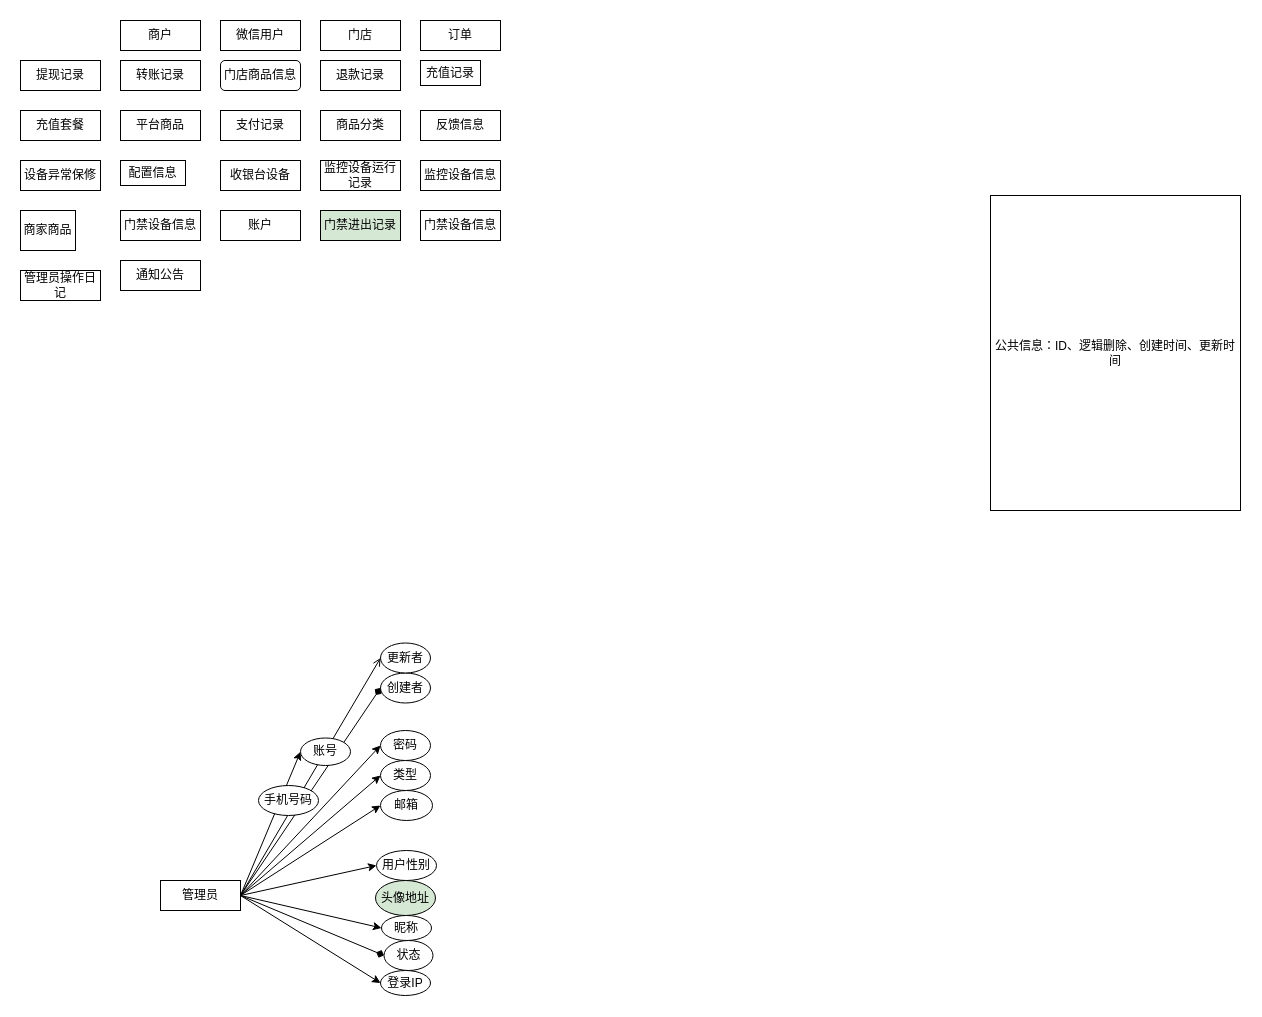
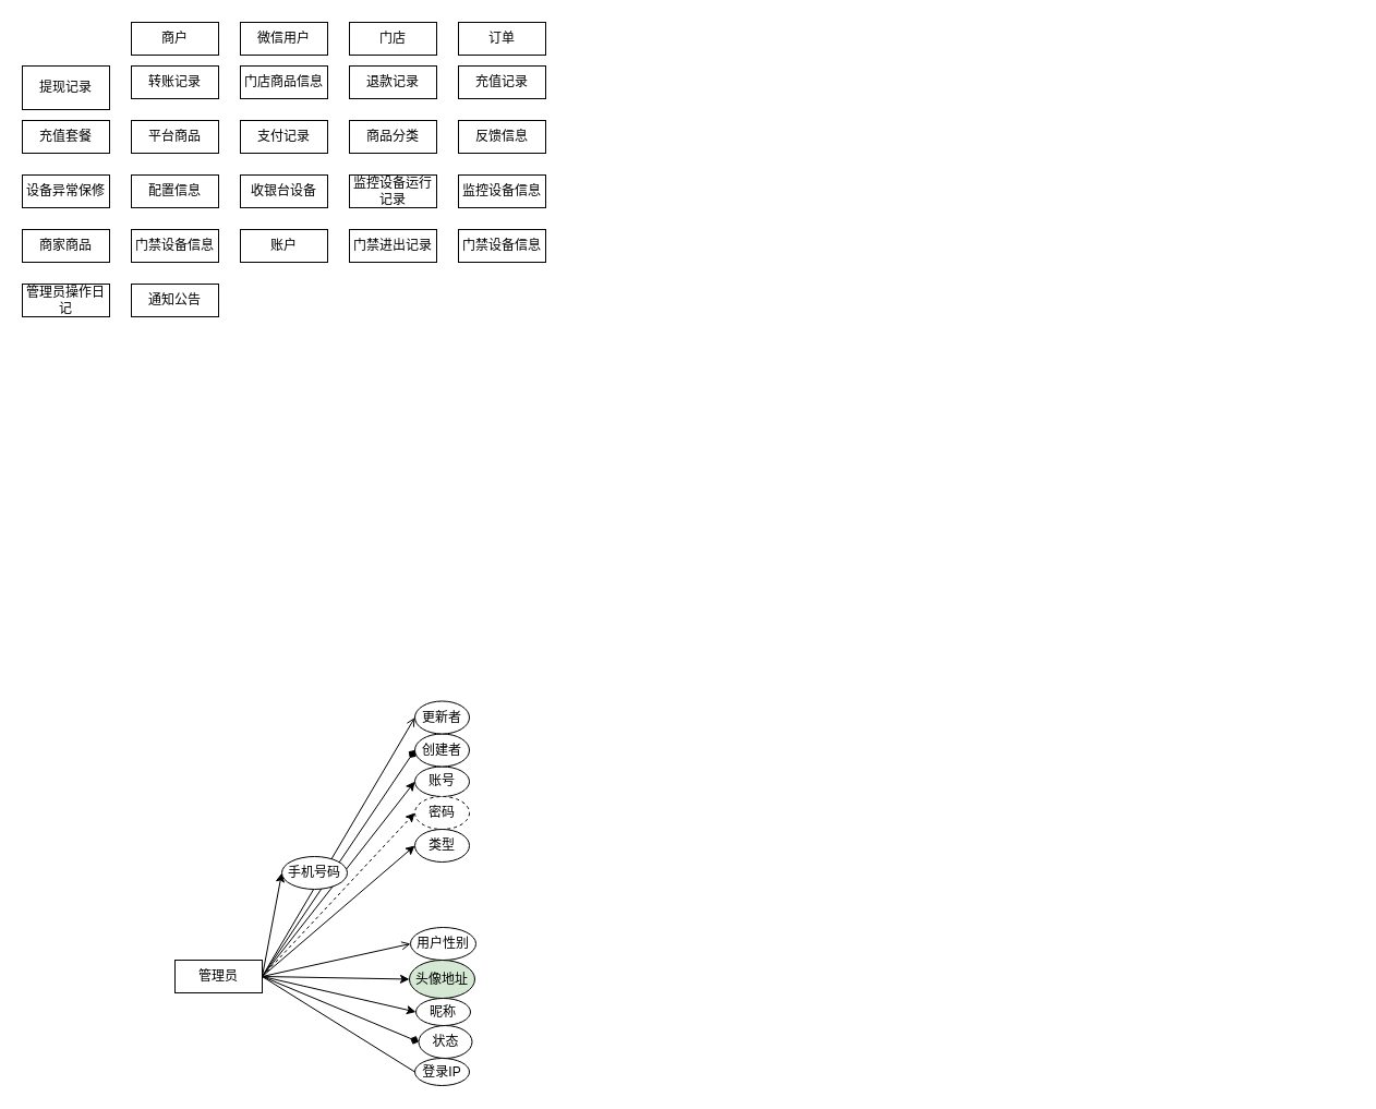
  <mxCell id="0" />
  <mxCell id="1" parent="0" />
  <mxCell id="2" style="edgeStyle=none;rounded=0;orthogonalLoop=1;jettySize=auto;html=1;exitX=1;exitY=0.5;exitDx=0;exitDy=0;entryX=0;entryY=0.5;entryDx=0;entryDy=0;endArrow=open;" edge="1" parent="1" source="14" target="53"><mxGeometry relative="1" as="geometry" /></mxCell>
  <mxCell id="3" style="edgeStyle=none;rounded=0;orthogonalLoop=1;jettySize=auto;html=1;exitX=1;exitY=0.5;exitDx=0;exitDy=0;entryX=0;entryY=0.5;entryDx=0;entryDy=0;endArrow=diamond;" edge="1" parent="1" source="14" target="52"><mxGeometry relative="1" as="geometry" /></mxCell>
  <mxCell id="4" style="edgeStyle=none;rounded=0;orthogonalLoop=1;jettySize=auto;html=1;exitX=1;exitY=0.5;exitDx=0;exitDy=0;entryX=0;entryY=0.5;entryDx=0;entryDy=0;" edge="1" parent="1" source="14" target="41"><mxGeometry relative="1" as="geometry" /></mxCell>
- <mxCell id="5" style="edgeStyle=none;rounded=0;orthogonalLoop=1;jettySize=auto;html=1;exitX=1;exitY=0.5;exitDx=0;exitDy=0;entryX=0;entryY=0.5;entryDx=0;entryDy=0;" edge="1" parent="1" source="14" target="43"><mxGeometry relative="1" as="geometry" /></mxCell>
+ <mxCell id="5" style="edgeStyle=none;rounded=0;orthogonalLoop=1;jettySize=auto;html=1;exitX=1;exitY=0.5;exitDx=0;exitDy=0;entryX=0;entryY=0.5;entryDx=0;entryDy=0;dashed=1;" edge="1" parent="1" source="14" target="43"><mxGeometry relative="1" as="geometry" /></mxCell>
  <mxCell id="6" style="edgeStyle=none;rounded=0;orthogonalLoop=1;jettySize=auto;html=1;exitX=1;exitY=0.5;exitDx=0;exitDy=0;entryX=0;entryY=0.5;entryDx=0;entryDy=0;" edge="1" parent="1" source="14" target="44"><mxGeometry relative="1" as="geometry" /></mxCell>
- <mxCell id="7" style="edgeStyle=none;rounded=0;orthogonalLoop=1;jettySize=auto;html=1;exitX=1;exitY=0.5;exitDx=0;exitDy=0;entryX=0;entryY=0.5;entryDx=0;entryDy=0;" edge="1" parent="1" source="14" target="45"><mxGeometry relative="1" as="geometry" /></mxCell>
- <mxCell id="9" style="edgeStyle=none;rounded=0;orthogonalLoop=1;jettySize=auto;html=1;exitX=1;exitY=0.5;exitDx=0;exitDy=0;entryX=0;entryY=0.5;entryDx=0;entryDy=0;" edge="1" parent="1" source="14" target="47"><mxGeometry relative="1" as="geometry" /></mxCell>
+ <mxCell id="8" style="edgeStyle=none;rounded=0;orthogonalLoop=1;jettySize=auto;html=1;exitX=1;exitY=0.5;exitDx=0;exitDy=0;entryX=0;entryY=0.5;entryDx=0;entryDy=0;" edge="1" parent="1" source="14" target="46"><mxGeometry relative="1" as="geometry" /></mxCell>
+ <mxCell id="9" style="edgeStyle=none;rounded=0;orthogonalLoop=1;jettySize=auto;html=1;exitX=1;exitY=0.5;exitDx=0;exitDy=0;entryX=0;entryY=0.5;entryDx=0;entryDy=0;endArrow=open;" edge="1" parent="1" source="14" target="47"><mxGeometry relative="1" as="geometry" /></mxCell>
+ <mxCell id="10" style="edgeStyle=none;rounded=0;orthogonalLoop=1;jettySize=auto;html=1;exitX=1;exitY=0.5;exitDx=0;exitDy=0;entryX=0;entryY=0.5;entryDx=0;entryDy=0;" edge="1" parent="1" source="14" target="48"><mxGeometry relative="1" as="geometry" /></mxCell>
  <mxCell id="11" style="edgeStyle=none;rounded=0;orthogonalLoop=1;jettySize=auto;html=1;exitX=1;exitY=0.5;exitDx=0;exitDy=0;entryX=0;entryY=0.5;entryDx=0;entryDy=0;" edge="1" parent="1" source="14" target="49"><mxGeometry relative="1" as="geometry" /></mxCell>
  <mxCell id="12" style="edgeStyle=none;rounded=0;orthogonalLoop=1;jettySize=auto;html=1;exitX=1;exitY=0.5;exitDx=0;exitDy=0;entryX=0;entryY=0.5;entryDx=0;entryDy=0;endArrow=diamond;" edge="1" parent="1" source="14" target="50"><mxGeometry relative="1" as="geometry" /></mxCell>
- <mxCell id="13" style="edgeStyle=none;rounded=0;orthogonalLoop=1;jettySize=auto;html=1;exitX=1;exitY=0.5;exitDx=0;exitDy=0;entryX=0;entryY=0.5;entryDx=0;entryDy=0;" edge="1" parent="1" source="14" target="51"><mxGeometry relative="1" as="geometry" /></mxCell>
+ <mxCell id="13" style="edgeStyle=none;rounded=0;orthogonalLoop=1;jettySize=auto;html=1;exitX=1;exitY=0.5;exitDx=0;exitDy=0;entryX=0;entryY=0.5;entryDx=0;entryDy=0;endArrow=none;" edge="1" parent="1" source="14" target="51"><mxGeometry relative="1" as="geometry" /></mxCell>
  <mxCell id="14" value="管理员" style="rounded=0;whiteSpace=wrap;html=1;" vertex="1" parent="1"><mxGeometry x="160" y="880" width="80" height="30" as="geometry" /></mxCell>
  <mxCell id="15" value="商户" style="rounded=0;whiteSpace=wrap;html=1;" vertex="1" parent="1"><mxGeometry x="120" y="20" width="80" height="30" as="geometry" /></mxCell>
  <mxCell id="16" value="微信用户" style="rounded=0;whiteSpace=wrap;html=1;" vertex="1" parent="1"><mxGeometry x="220" y="20" width="80" height="30" as="geometry" /></mxCell>
  <mxCell id="17" value="门店" style="rounded=0;whiteSpace=wrap;html=1;" vertex="1" parent="1"><mxGeometry x="320" y="20" width="80" height="30" as="geometry" /></mxCell>
  <mxCell id="18" value="订单" style="rounded=0;whiteSpace=wrap;html=1;" vertex="1" parent="1"><mxGeometry x="420" y="20" width="80" height="30" as="geometry" /></mxCell>
- <mxCell id="19" value="提现记录" style="rounded=0;whiteSpace=wrap;html=1;" vertex="1" parent="1"><mxGeometry x="20" y="60" width="80" height="30" as="geometry" /></mxCell>
+ <mxCell id="19" value="提现记录" style="rounded=0;whiteSpace=wrap;html=1;" vertex="1" parent="1"><mxGeometry x="20" y="60" width="80" height="40" as="geometry" /></mxCell>
  <mxCell id="20" value="转账记录" style="rounded=0;whiteSpace=wrap;html=1;" vertex="1" parent="1"><mxGeometry x="120" y="60" width="80" height="30" as="geometry" /></mxCell>
- <mxCell id="21" value="门店商品信息" style="whiteSpace=wrap;html=1;rounded=1;" vertex="1" parent="1"><mxGeometry x="220" y="60" width="80" height="30" as="geometry" /></mxCell>
+ <mxCell id="21" value="门店商品信息" style="rounded=0;whiteSpace=wrap;html=1;" vertex="1" parent="1"><mxGeometry x="220" y="60" width="80" height="30" as="geometry" /></mxCell>
  <mxCell id="22" value="退款记录" style="rounded=0;whiteSpace=wrap;html=1;" vertex="1" parent="1"><mxGeometry x="320" y="60" width="80" height="30" as="geometry" /></mxCell>
- <mxCell id="23" value="充值记录" style="rounded=0;whiteSpace=wrap;html=1;" vertex="1" parent="1"><mxGeometry x="420" y="60" width="60" height="25" as="geometry" /></mxCell>
+ <mxCell id="23" value="充值记录" style="rounded=0;whiteSpace=wrap;html=1;" vertex="1" parent="1"><mxGeometry x="420" y="60" width="80" height="30" as="geometry" /></mxCell>
  <mxCell id="24" value="充值套餐" style="rounded=0;whiteSpace=wrap;html=1;" vertex="1" parent="1"><mxGeometry x="20" y="110" width="80" height="30" as="geometry" /></mxCell>
  <mxCell id="25" value="平台商品" style="rounded=0;whiteSpace=wrap;html=1;" vertex="1" parent="1"><mxGeometry x="120" y="110" width="80" height="30" as="geometry" /></mxCell>
  <mxCell id="26" value="支付记录" style="rounded=0;whiteSpace=wrap;html=1;" vertex="1" parent="1"><mxGeometry x="220" y="110" width="80" height="30" as="geometry" /></mxCell>
  <mxCell id="27" value="商品分类" style="rounded=0;whiteSpace=wrap;html=1;" vertex="1" parent="1"><mxGeometry x="320" y="110" width="80" height="30" as="geometry" /></mxCell>
  <mxCell id="28" value="反馈信息" style="rounded=0;whiteSpace=wrap;html=1;" vertex="1" parent="1"><mxGeometry x="420" y="110" width="80" height="30" as="geometry" /></mxCell>
  <mxCell id="29" value="设备异常保修" style="rounded=0;whiteSpace=wrap;html=1;" vertex="1" parent="1"><mxGeometry x="20" y="160" width="80" height="30" as="geometry" /></mxCell>
- <mxCell id="30" value="配置信息" style="rounded=0;whiteSpace=wrap;html=1;" vertex="1" parent="1"><mxGeometry x="120" y="160" width="65" height="25" as="geometry" /></mxCell>
+ <mxCell id="30" value="配置信息" style="rounded=0;whiteSpace=wrap;html=1;" vertex="1" parent="1"><mxGeometry x="120" y="160" width="80" height="30" as="geometry" /></mxCell>
  <mxCell id="31" value="收银台设备" style="rounded=0;whiteSpace=wrap;html=1;" vertex="1" parent="1"><mxGeometry x="220" y="160" width="80" height="30" as="geometry" /></mxCell>
  <mxCell id="32" value="监控设备运行记录" style="rounded=0;whiteSpace=wrap;html=1;" vertex="1" parent="1"><mxGeometry x="320" y="160" width="80" height="30" as="geometry" /></mxCell>
  <mxCell id="33" value="监控设备信息" style="rounded=0;whiteSpace=wrap;html=1;" vertex="1" parent="1"><mxGeometry x="420" y="160" width="80" height="30" as="geometry" /></mxCell>
- <mxCell id="34" value="商家商品" style="rounded=0;whiteSpace=wrap;html=1;" vertex="1" parent="1"><mxGeometry x="20" y="210" width="55" height="40" as="geometry" /></mxCell>
+ <mxCell id="34" value="商家商品" style="rounded=0;whiteSpace=wrap;html=1;" vertex="1" parent="1"><mxGeometry x="20" y="210" width="80" height="30" as="geometry" /></mxCell>
  <mxCell id="35" value="账户" style="rounded=0;whiteSpace=wrap;html=1;" vertex="1" parent="1"><mxGeometry x="220" y="210" width="80" height="30" as="geometry" /></mxCell>
- <mxCell id="36" value="门禁进出记录" style="rounded=0;whiteSpace=wrap;html=1;fillColor=#d5e8d4;" vertex="1" parent="1"><mxGeometry x="320" y="210" width="80" height="30" as="geometry" /></mxCell>
+ <mxCell id="36" value="门禁进出记录" style="rounded=0;whiteSpace=wrap;html=1;" vertex="1" parent="1"><mxGeometry x="320" y="210" width="80" height="30" as="geometry" /></mxCell>
  <mxCell id="37" value="门禁设备信息" style="rounded=0;whiteSpace=wrap;html=1;" vertex="1" parent="1"><mxGeometry x="420" y="210" width="80" height="30" as="geometry" /></mxCell>
  <mxCell id="38" value="门禁设备信息" style="rounded=0;whiteSpace=wrap;html=1;" vertex="1" parent="1"><mxGeometry x="120" y="210" width="80" height="30" as="geometry" /></mxCell>
- <mxCell id="39" value="管理员操作日记" style="rounded=0;whiteSpace=wrap;html=1;" vertex="1" parent="1"><mxGeometry x="20" y="270" width="80" height="30" as="geometry" /></mxCell>
+ <mxCell id="39" value="管理员操作日记" style="rounded=0;whiteSpace=wrap;html=1;" vertex="1" parent="1"><mxGeometry x="20" y="260" width="80" height="30" as="geometry" /></mxCell>
  <mxCell id="40" value="通知公告" style="rounded=0;whiteSpace=wrap;html=1;" vertex="1" parent="1"><mxGeometry x="120" y="260" width="80" height="30" as="geometry" /></mxCell>
- <mxCell id="41" value="账号" style="ellipse;whiteSpace=wrap;html=1;" vertex="1" parent="1"><mxGeometry x="300" y="737.5" width="50" height="27.5" as="geometry" /></mxCell>
- <mxCell id="42" value="公共信息：ID、逻辑删除、创建时间、更新时间" style="rounded=0;whiteSpace=wrap;html=1;" vertex="1" parent="1"><mxGeometry x="990" y="195" width="250" height="315" as="geometry" /></mxCell>
- <mxCell id="43" value="密码" style="ellipse;whiteSpace=wrap;html=1;" vertex="1" parent="1"><mxGeometry x="380" y="730" width="50" height="30" as="geometry" /></mxCell>
+ <mxCell id="41" value="账号" style="ellipse;whiteSpace=wrap;html=1;" vertex="1" parent="1"><mxGeometry x="380" y="702.5" width="50" height="27.5" as="geometry" /></mxCell>
+ <mxCell id="43" value="密码" style="ellipse;whiteSpace=wrap;html=1;dashed=1;" vertex="1" parent="1"><mxGeometry x="380" y="730" width="50" height="30" as="geometry" /></mxCell>
  <mxCell id="44" value="类型" style="ellipse;whiteSpace=wrap;html=1;" vertex="1" parent="1"><mxGeometry x="380" y="760" width="50" height="30" as="geometry" /></mxCell>
- <mxCell id="45" value="邮箱" style="ellipse;whiteSpace=wrap;html=1;" vertex="1" parent="1"><mxGeometry x="380" y="790" width="52" height="30" as="geometry" /></mxCell>
  <mxCell id="46" value="手机号码" style="ellipse;whiteSpace=wrap;html=1;" vertex="1" parent="1"><mxGeometry x="258" y="785" width="60" height="30" as="geometry" /></mxCell>
  <mxCell id="47" value="用户性别" style="ellipse;whiteSpace=wrap;html=1;" vertex="1" parent="1"><mxGeometry x="376" y="850" width="60" height="30" as="geometry" /></mxCell>
  <mxCell id="48" value="头像地址" style="ellipse;whiteSpace=wrap;html=1;fillColor=#d5e8d4;" vertex="1" parent="1"><mxGeometry x="375" y="880" width="60" height="35" as="geometry" /></mxCell>
  <mxCell id="49" value="昵称" style="ellipse;whiteSpace=wrap;html=1;" vertex="1" parent="1"><mxGeometry x="381" y="915" width="50" height="25" as="geometry" /></mxCell>
  <mxCell id="50" value="状态" style="ellipse;whiteSpace=wrap;html=1;" vertex="1" parent="1"><mxGeometry x="383.5" y="940" width="49" height="30" as="geometry" /></mxCell>
  <mxCell id="51" value="登录IP" style="ellipse;whiteSpace=wrap;html=1;" vertex="1" parent="1"><mxGeometry x="380" y="970" width="50" height="25" as="geometry" /></mxCell>
  <mxCell id="52" value="创建者" style="ellipse;whiteSpace=wrap;html=1;" vertex="1" parent="1"><mxGeometry x="380" y="672.5" width="50" height="30" as="geometry" /></mxCell>
  <mxCell id="53" value="更新者" style="ellipse;whiteSpace=wrap;html=1;" vertex="1" parent="1"><mxGeometry x="380" y="642.5" width="50" height="30" as="geometry" /></mxCell>
